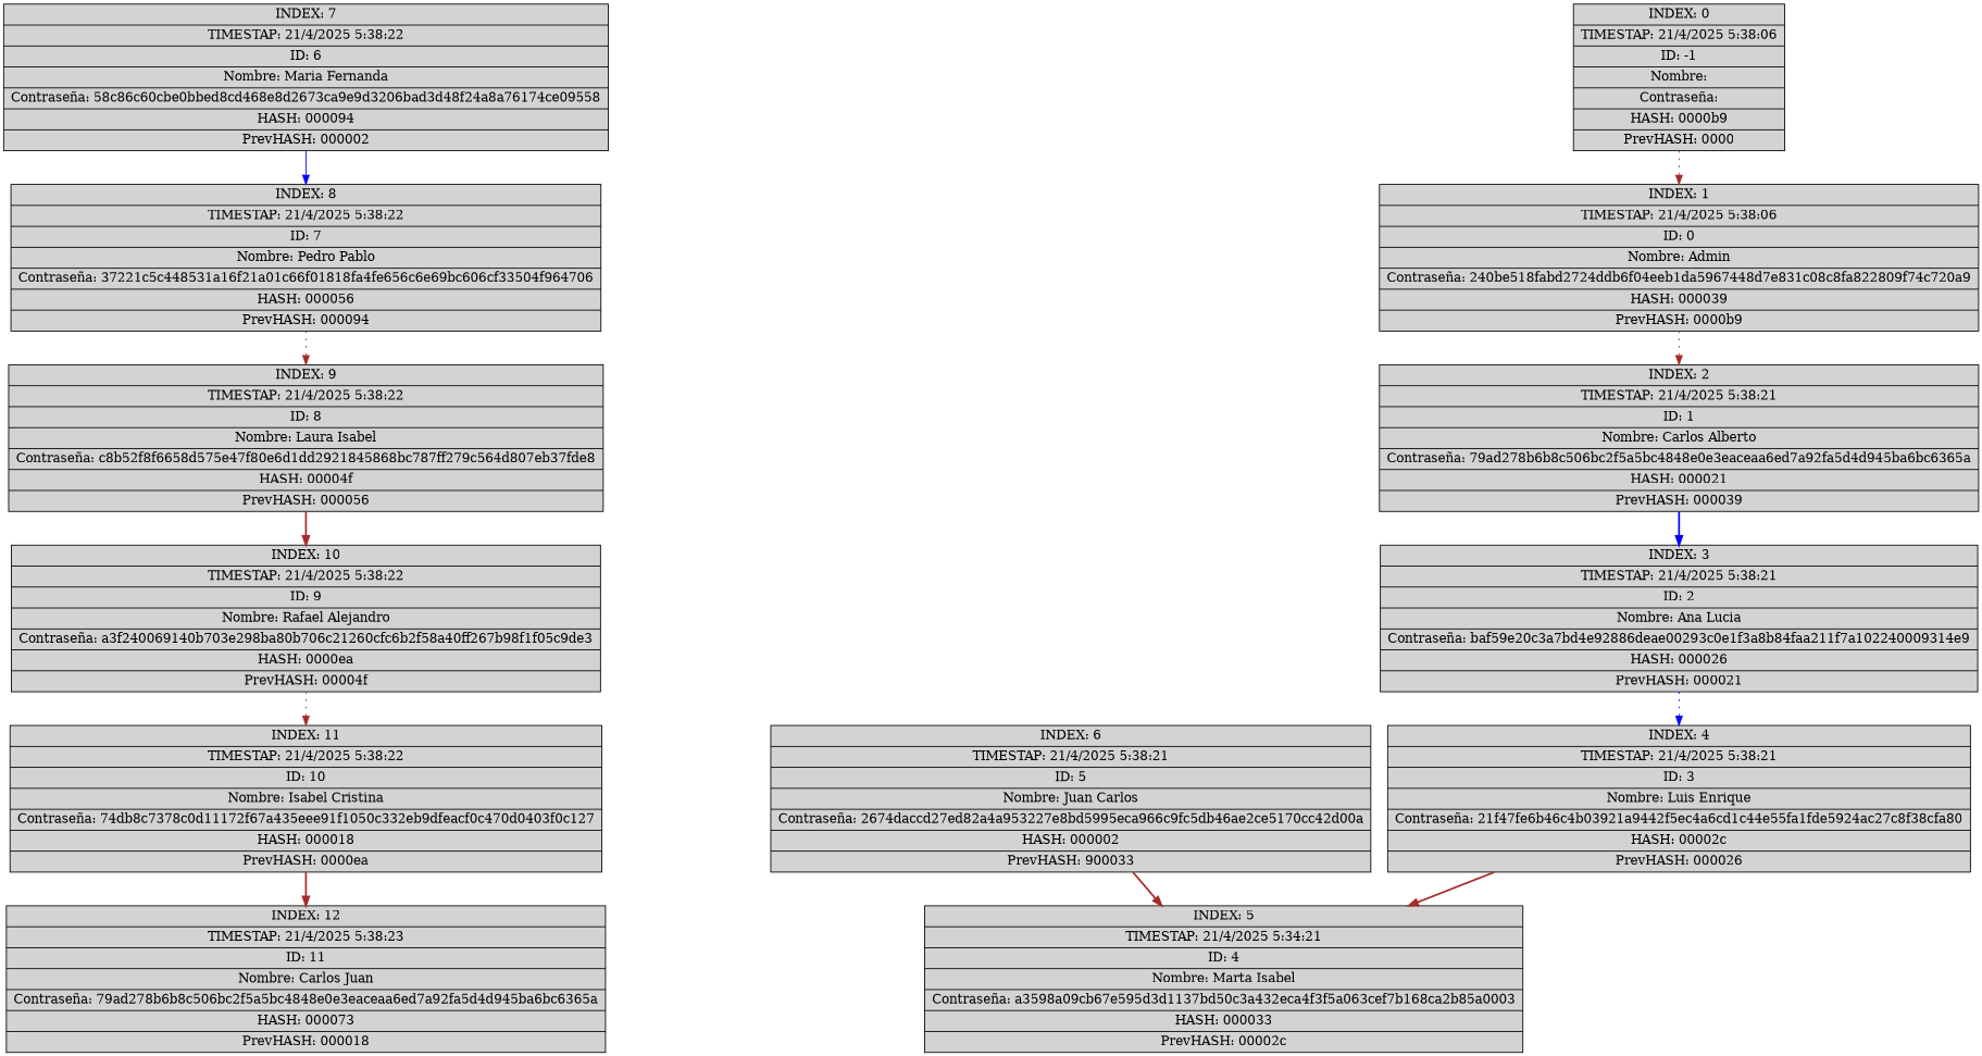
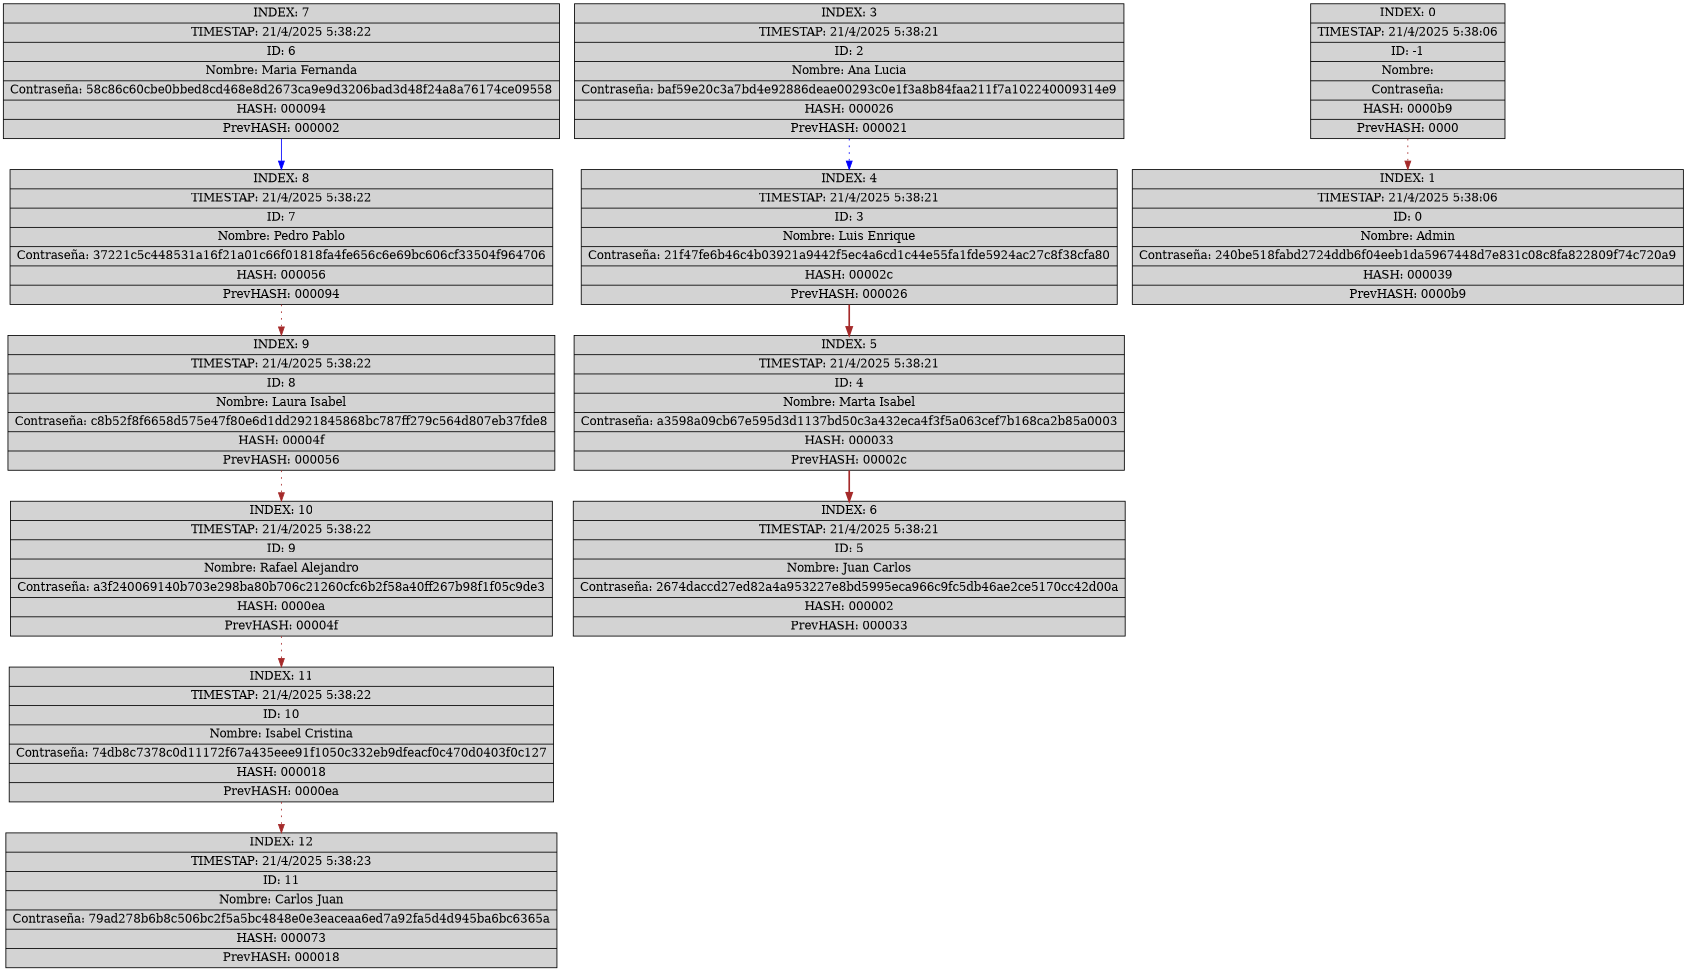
  digraph {
    node [shape=record style=filled]
    edge [color=brown style=dotted]
    n1 [label="{ INDEX: 12 | TIMESTAP: 21/4/2025 5:38:23 | ID: 11 | Nombre: Carlos Juan | Contraseña: 79ad278b6b8c506bc2f5a5bc4848e0e3eaceaa6ed7a92fa5d4d945ba6bc6365a | HASH: 000073 | PrevHASH: 000018 }"]
    n2 [label="{ INDEX: 11 | TIMESTAP: 21/4/2025 5:38:22 | ID: 10 | Nombre: Isabel Cristina | Contraseña: 74db8c7378c0d11172f67a435eee91f1050c332eb9dfeacf0c470d0403f0c127 | HASH: 000018 | PrevHASH: 0000ea }"]
    n3 [label="{ INDEX: 10 | TIMESTAP: 21/4/2025 5:38:22 | ID: 9 | Nombre: Rafael Alejandro | Contraseña: a3f240069140b703e298ba80b706c21260cfc6b2f58a40ff267b98f1f05c9de3 | HASH: 0000ea | PrevHASH: 00004f }"]
    n4 [label="{ INDEX: 9 | TIMESTAP: 21/4/2025 5:38:22 | ID: 8 | Nombre: Laura Isabel | Contraseña: c8b52f8f6658d575e47f80e6d1dd2921845868bc787ff279c564d807eb37fde8 | HASH: 00004f | PrevHASH: 000056 }"]
    n5 [label="{ INDEX: 8 | TIMESTAP: 21/4/2025 5:38:22 | ID: 7 | Nombre: Pedro Pablo | Contraseña: 37221c5c448531a16f21a01c66f01818fa4fe656c6e69bc606cf33504f964706 | HASH: 000056 | PrevHASH: 000094 }"]
    n6 [label="{ INDEX: 7 | TIMESTAP: 21/4/2025 5:38:22 | ID: 6 | Nombre: Maria Fernanda | Contraseña: 58c86c60cbe0bbed8cd468e8d2673ca9e9d3206bad3d48f24a8a76174ce09558 | HASH: 000094 | PrevHASH: 000002 }"]
-   n7 [label="{ INDEX: 6 | TIMESTAP: 21/4/2025 5:38:21 | ID: 5 | Nombre: Juan Carlos | Contraseña: 2674daccd27ed82a4a953227e8bd5995eca966c9fc5db46ae2ce5170cc42d00a | HASH: 000002 | PrevHASH: 900033 }"]
-   n8 [label="{ INDEX: 5 | TIMESTAP: 21/4/2025 5:34:21 | ID: 4 | Nombre: Marta Isabel | Contraseña: a3598a09cb67e595d3d1137bd50c3a432eca4f3f5a063cef7b168ca2b85a0003 | HASH: 000033 | PrevHASH: 00002c }"]
+   n7 [label="{ INDEX: 6 | TIMESTAP: 21/4/2025 5:38:21 | ID: 5 | Nombre: Juan Carlos | Contraseña: 2674daccd27ed82a4a953227e8bd5995eca966c9fc5db46ae2ce5170cc42d00a | HASH: 000002 | PrevHASH: 000033 }"]
+   n8 [label="{ INDEX: 5 | TIMESTAP: 21/4/2025 5:38:21 | ID: 4 | Nombre: Marta Isabel | Contraseña: a3598a09cb67e595d3d1137bd50c3a432eca4f3f5a063cef7b168ca2b85a0003 | HASH: 000033 | PrevHASH: 00002c }"]
    n9 [label="{ INDEX: 4 | TIMESTAP: 21/4/2025 5:38:21 | ID: 3 | Nombre: Luis Enrique | Contraseña: 21f47fe6b46c4b03921a9442f5ec4a6cd1c44e55fa1fde5924ac27c8f38cfa80 | HASH: 00002c | PrevHASH: 000026 }"]
    n10 [label="{ INDEX: 3 | TIMESTAP: 21/4/2025 5:38:21 | ID: 2 | Nombre: Ana Lucia | Contraseña: baf59e20c3a7bd4e92886deae00293c0e1f3a8b84faa211f7a102240009314e9 | HASH: 000026 | PrevHASH: 000021 }"]
-   n11 [label="{ INDEX: 2 | TIMESTAP: 21/4/2025 5:38:21 | ID: 1 | Nombre: Carlos Alberto | Contraseña: 79ad278b6b8c506bc2f5a5bc4848e0e3eaceaa6ed7a92fa5d4d945ba6bc6365a | HASH: 000021 | PrevHASH: 000039 }"]
    n12 [label="{ INDEX: 1 | TIMESTAP: 21/4/2025 5:38:06 | ID: 0 | Nombre: Admin | Contraseña: 240be518fabd2724ddb6f04eeb1da5967448d7e831c08c8fa822809f74c720a9 | HASH: 000039 | PrevHASH: 0000b9 }"]
    n13 [label="{ INDEX: 0 | TIMESTAP: 21/4/2025 5:38:06 | ID: -1 | Nombre:  | Contraseña:  | HASH: 0000b9 | PrevHASH: 0000 }"]
-   n2 -> n1 [style=bold]
+   n2 -> n1
    n3 -> n2
-   n4 -> n3 [style=bold]
+   n4 -> n3
    n5 -> n4
    n6 -> n5 [color=blue style=solid]
-   n7 -> n8 [style=bold]
+   n8 -> n7 [style=bold]
    n9 -> n8 [style=bold]
    n10 -> n9 [color=blue]
-   n11 -> n10 [color=blue style=bold]
-   n12 -> n11
    n13 -> n12
  }
